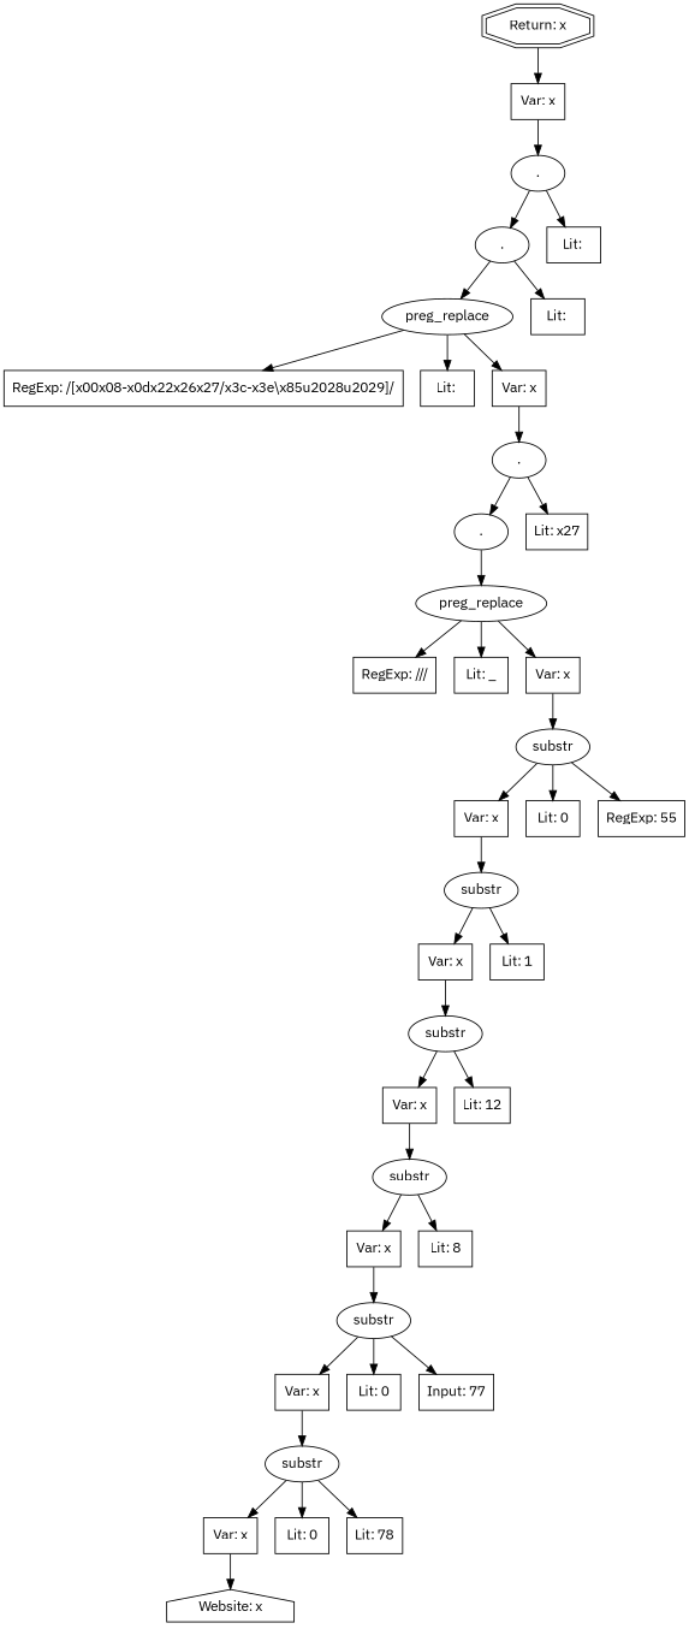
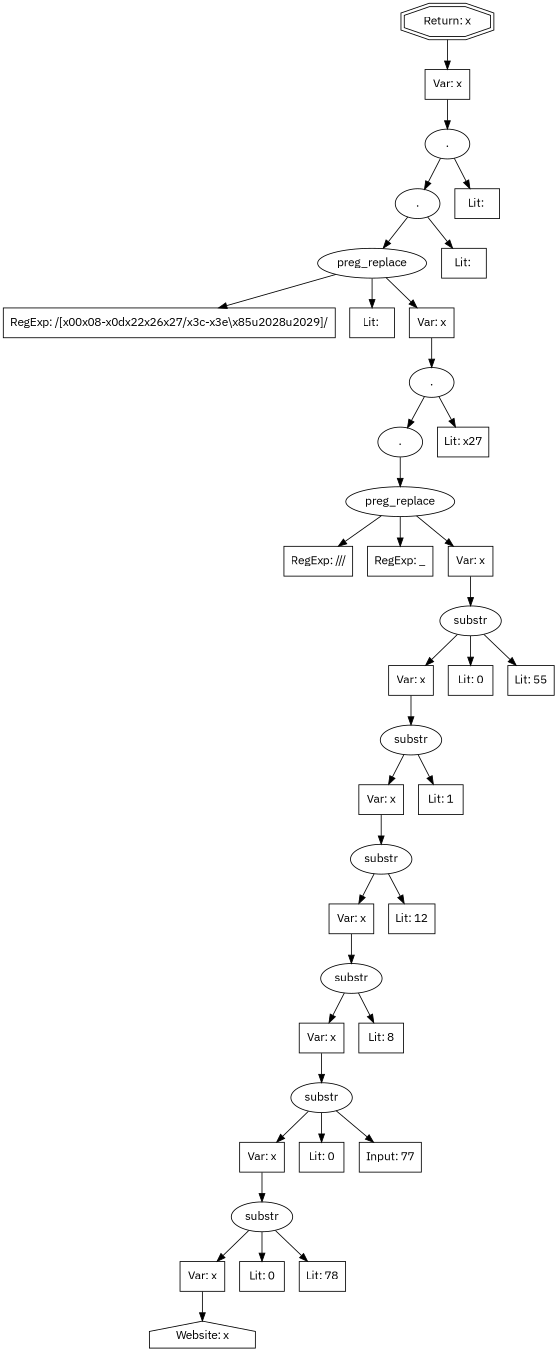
  digraph {
    fontname="IBM Plex Sans"
    node [fontname="IBM Plex Sans" shape=box]
    edge [fontname="IBM Plex Sans"]
    n1 [label="Website: x" shape=house]
    n2 [label=substr shape=ellipse]
    n3 [label="Var: x"]
    n4 [label="Lit: 0"]
    n5 [label="Lit: 78"]
    n6 [label=substr shape=ellipse]
    n7 [label="Var: x"]
    n8 [label="Lit: 0"]
    n9 [label="Input: 77"]
    n10 [label=substr shape=ellipse]
    n11 [label="Var: x"]
    n12 [label="Lit: 8"]
    n13 [label=substr shape=ellipse]
    n14 [label="Var: x"]
    n15 [label="Lit: 12"]
    n16 [label=substr shape=ellipse]
    n17 [label="Var: x"]
    n18 [label="Lit: 1"]
    n19 [label=substr shape=ellipse]
    n20 [label="Var: x"]
    n21 [label="Lit: 0"]
-   n22 [label="RegExp: 55"]
+   n22 [label="Lit: 55"]
    n23 [label=preg_replace shape=ellipse]
    n24 [label="RegExp: /\//"]
-   n25 [label="Lit: _"]
+   n25 [label="RegExp: _"]
    n26 [label="Var: x"]
    n27 [label="." shape=ellipse]
    n28 [label="." shape=ellipse]
    n29 [label="Lit: \x27"]
    n30 [label=preg_replace shape=ellipse]
    n31 [label="RegExp: /[\x00\x08-\x0d\x22\x26\x27\/\x3c-\x3e\\\x85\u2028\u2029]/"]
    n32 [label="Lit: "]
    n33 [label="Var: x"]
    n34 [label="." shape=ellipse]
    n35 [label="Lit: "]
    n36 [label="." shape=ellipse]
    n37 [label="Lit: "]
    n38 [label="Var: x"]
    n39 [label="Return: x" shape=doubleoctagon]
    n2 -> n3
    n2 -> n4
    n2 -> n5
    n3 -> n1
    n6 -> n7
    n6 -> n8
    n6 -> n9
    n7 -> n2
    n10 -> n11
    n10 -> n12
    n11 -> n6
    n13 -> n14
    n13 -> n15
    n14 -> n10
    n16 -> n17
    n16 -> n18
    n17 -> n13
    n19 -> n20
    n19 -> n21
    n19 -> n22
    n20 -> n16
    n23 -> n24
    n23 -> n25
    n23 -> n26
    n26 -> n19
    n27 -> n23
    n28 -> n27
    n28 -> n29
    n30 -> n31
    n30 -> n32
    n30 -> n33
    n33 -> n28
    n34 -> n30
    n34 -> n35
    n36 -> n34
    n36 -> n37
    n38 -> n36
    n39 -> n38
  }
